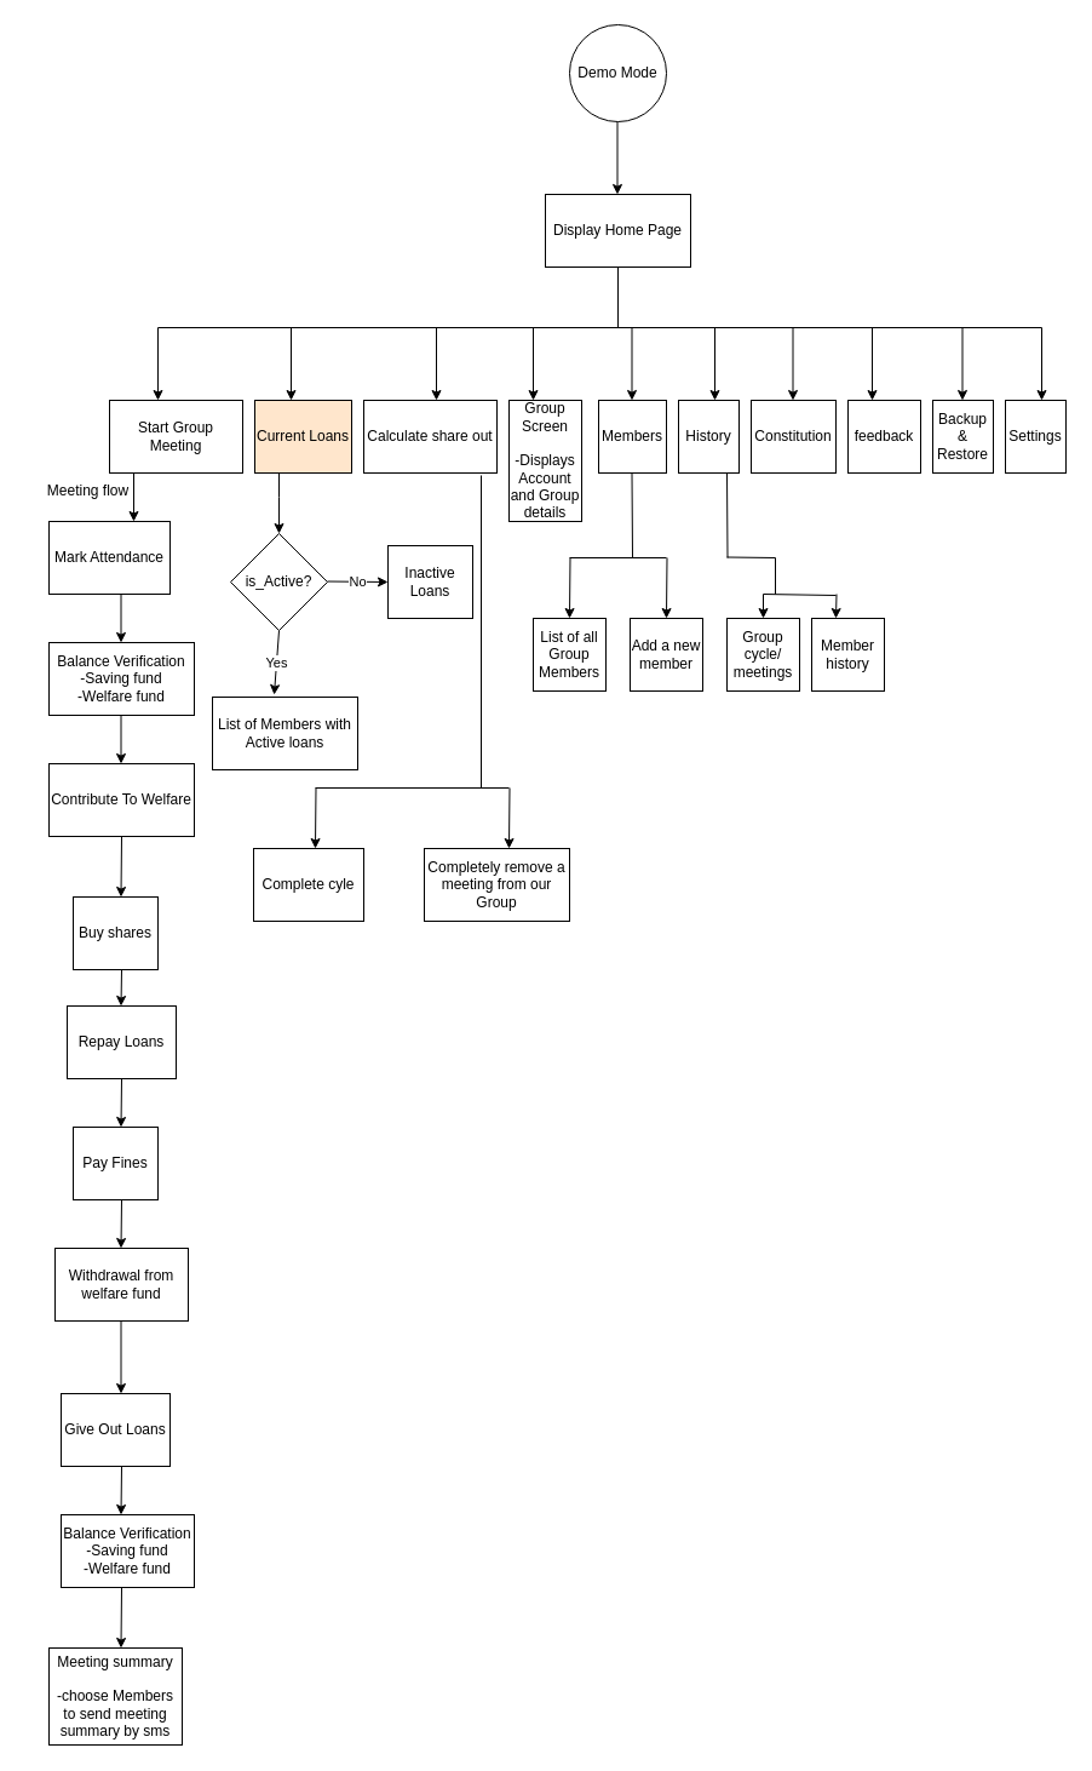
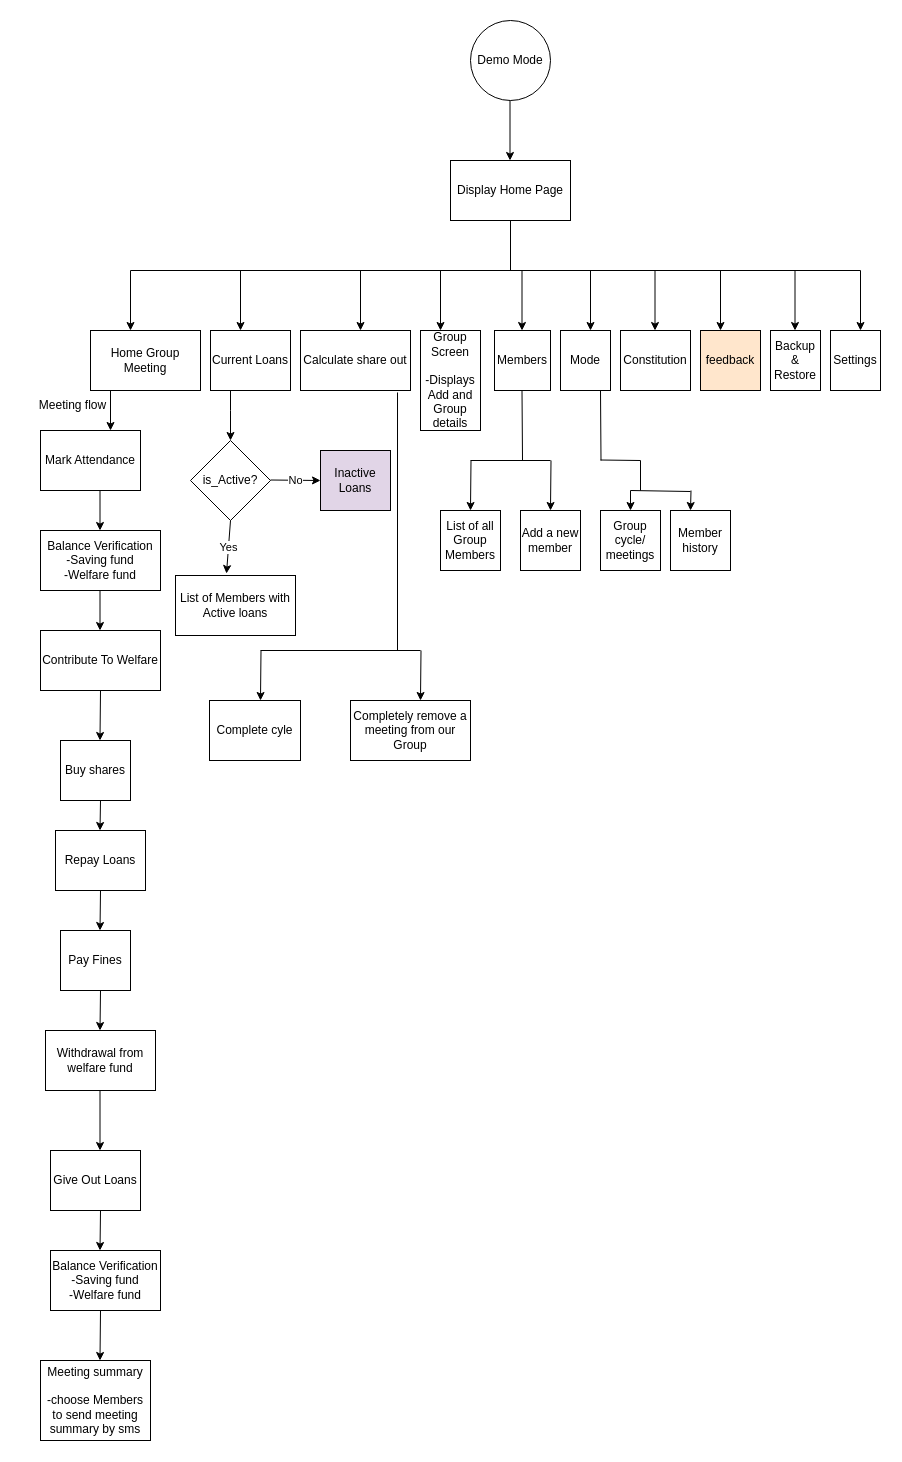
  <mxCell id="0" />
  <mxCell id="1" parent="0" />
  <mxCell id="2" value="Demo Mode" style="ellipse;whiteSpace=wrap;html=1;aspect=fixed;" vertex="1" parent="1"><mxGeometry x="470" y="20" width="80" height="80" as="geometry" /></mxCell>
  <mxCell id="3" value="Display Home Page" style="rounded=0;whiteSpace=wrap;html=1;" vertex="1" parent="1"><mxGeometry x="450" y="160" width="120" height="60" as="geometry" /></mxCell>
  <mxCell id="4" value="Calculate share out " style="rounded=0;whiteSpace=wrap;html=1;" vertex="1" parent="1"><mxGeometry x="300" y="330" width="110" height="60" as="geometry" /></mxCell>
- <mxCell id="5" value="Current Loans" style="rounded=0;whiteSpace=wrap;html=1;fillColor=#ffe6cc;" vertex="1" parent="1"><mxGeometry x="210" y="330" width="80" height="60" as="geometry" /></mxCell>
- <mxCell id="6" value="Start Group Meeting" style="rounded=0;whiteSpace=wrap;html=1;" vertex="1" parent="1"><mxGeometry x="90" y="330" width="110" height="60" as="geometry" /></mxCell>
+ <mxCell id="5" value="Current Loans" style="rounded=0;whiteSpace=wrap;html=1;" vertex="1" parent="1"><mxGeometry x="210" y="330" width="80" height="60" as="geometry" /></mxCell>
+ <mxCell id="6" value="Home Group Meeting" style="rounded=0;whiteSpace=wrap;html=1;" vertex="1" parent="1"><mxGeometry x="90" y="330" width="110" height="60" as="geometry" /></mxCell>
  <mxCell id="7" value="Members " style="rounded=0;whiteSpace=wrap;html=1;" vertex="1" parent="1"><mxGeometry x="494" y="330" width="56" height="60" as="geometry" /></mxCell>
- <mxCell id="8" value="&lt;div&gt;Group Screen&lt;/div&gt;&lt;div&gt;&lt;br&gt;&lt;/div&gt;&lt;div&gt;-Displays Account and Group details&lt;br&gt;&lt;/div&gt;" style="rounded=0;whiteSpace=wrap;html=1;" vertex="1" parent="1"><mxGeometry x="420" y="330" width="60" height="100" as="geometry" /></mxCell>
- <mxCell id="9" value="History " style="rounded=0;whiteSpace=wrap;html=1;" vertex="1" parent="1"><mxGeometry x="560" y="330" width="50" height="60" as="geometry" /></mxCell>
+ <mxCell id="8" value="&lt;div&gt;Group Screen&lt;/div&gt;&lt;div&gt;&lt;br&gt;&lt;/div&gt;&lt;div&gt;-Displays Add and Group details&lt;br&gt;&lt;/div&gt;" style="rounded=0;whiteSpace=wrap;html=1;" vertex="1" parent="1"><mxGeometry x="420" y="330" width="60" height="100" as="geometry" /></mxCell>
+ <mxCell id="9" value="Mode " style="rounded=0;whiteSpace=wrap;html=1;" vertex="1" parent="1"><mxGeometry x="560" y="330" width="50" height="60" as="geometry" /></mxCell>
  <mxCell id="10" value="Constitution" style="rounded=0;whiteSpace=wrap;html=1;" vertex="1" parent="1"><mxGeometry x="620" y="330" width="70" height="60" as="geometry" /></mxCell>
  <mxCell id="11" value="Backup &amp;amp; Restore" style="rounded=0;whiteSpace=wrap;html=1;" vertex="1" parent="1"><mxGeometry x="770" y="330" width="50" height="60" as="geometry" /></mxCell>
- <mxCell id="12" value="feedback " style="rounded=0;whiteSpace=wrap;html=1;" vertex="1" parent="1"><mxGeometry x="700" y="330" width="60" height="60" as="geometry" /></mxCell>
+ <mxCell id="12" value="feedback " style="rounded=0;whiteSpace=wrap;html=1;fillColor=#ffe6cc;" vertex="1" parent="1"><mxGeometry x="700" y="330" width="60" height="60" as="geometry" /></mxCell>
  <mxCell id="13" value="Settings" style="rounded=0;whiteSpace=wrap;html=1;" vertex="1" parent="1"><mxGeometry x="830" y="330" width="50" height="60" as="geometry" /></mxCell>
  <mxCell id="14" value="" style="endArrow=none;html=1;rounded=0;" edge="1" parent="1"><mxGeometry width="50" height="50" relative="1" as="geometry"><mxPoint x="510" y="270" as="sourcePoint" /><mxPoint x="510" y="220" as="targetPoint" /></mxGeometry></mxCell>
  <mxCell id="15" value="" style="endArrow=none;html=1;rounded=0;" edge="1" parent="1"><mxGeometry width="50" height="50" relative="1" as="geometry"><mxPoint x="130" y="270" as="sourcePoint" /><mxPoint x="860" y="270" as="targetPoint" /></mxGeometry></mxCell>
  <mxCell id="16" value="" style="endArrow=classic;html=1;rounded=0;" edge="1" parent="1"><mxGeometry width="50" height="50" relative="1" as="geometry"><mxPoint x="130" y="270" as="sourcePoint" /><mxPoint x="130" y="330" as="targetPoint" /></mxGeometry></mxCell>
  <mxCell id="17" value="" style="endArrow=classic;html=1;rounded=0;" edge="1" parent="1"><mxGeometry width="50" height="50" relative="1" as="geometry"><mxPoint x="360" y="270" as="sourcePoint" /><mxPoint x="360" y="330" as="targetPoint" /></mxGeometry></mxCell>
  <mxCell id="18" value="" style="endArrow=classic;html=1;rounded=0;" edge="1" parent="1"><mxGeometry width="50" height="50" relative="1" as="geometry"><mxPoint x="240" y="270" as="sourcePoint" /><mxPoint x="240" y="330" as="targetPoint" /></mxGeometry></mxCell>
  <mxCell id="19" value="" style="endArrow=classic;html=1;rounded=0;" edge="1" parent="1"><mxGeometry width="50" height="50" relative="1" as="geometry"><mxPoint x="521.5" y="270" as="sourcePoint" /><mxPoint x="521.5" y="330" as="targetPoint" /></mxGeometry></mxCell>
  <mxCell id="20" value="" style="endArrow=classic;html=1;rounded=0;" edge="1" parent="1"><mxGeometry width="50" height="50" relative="1" as="geometry"><mxPoint x="590" y="270" as="sourcePoint" /><mxPoint x="590" y="330" as="targetPoint" /></mxGeometry></mxCell>
  <mxCell id="21" value="" style="endArrow=classic;html=1;rounded=0;" edge="1" parent="1"><mxGeometry width="50" height="50" relative="1" as="geometry"><mxPoint x="654.5" y="270" as="sourcePoint" /><mxPoint x="654.5" y="330" as="targetPoint" /></mxGeometry></mxCell>
  <mxCell id="22" value="" style="endArrow=classic;html=1;rounded=0;" edge="1" parent="1"><mxGeometry width="50" height="50" relative="1" as="geometry"><mxPoint x="720" y="270" as="sourcePoint" /><mxPoint x="720" y="330" as="targetPoint" /></mxGeometry></mxCell>
  <mxCell id="23" value="" style="endArrow=classic;html=1;rounded=0;" edge="1" parent="1"><mxGeometry width="50" height="50" relative="1" as="geometry"><mxPoint x="794.5" y="270" as="sourcePoint" /><mxPoint x="794.5" y="330" as="targetPoint" /></mxGeometry></mxCell>
  <mxCell id="24" value="" style="endArrow=classic;html=1;rounded=0;" edge="1" parent="1"><mxGeometry width="50" height="50" relative="1" as="geometry"><mxPoint x="440" y="270" as="sourcePoint" /><mxPoint x="440" y="330" as="targetPoint" /></mxGeometry></mxCell>
  <mxCell id="25" value="" style="endArrow=classic;html=1;rounded=0;" edge="1" parent="1"><mxGeometry width="50" height="50" relative="1" as="geometry"><mxPoint x="860" y="270" as="sourcePoint" /><mxPoint x="860" y="330" as="targetPoint" /></mxGeometry></mxCell>
  <mxCell id="26" value="" style="endArrow=classic;html=1;rounded=0;" edge="1" parent="1"><mxGeometry width="50" height="50" relative="1" as="geometry"><mxPoint x="509.5" y="100" as="sourcePoint" /><mxPoint x="509.5" y="160" as="targetPoint" /></mxGeometry></mxCell>
  <mxCell id="27" value="Mark Attendance " style="rounded=0;whiteSpace=wrap;html=1;" vertex="1" parent="1"><mxGeometry x="40" y="430" width="100" height="60" as="geometry" /></mxCell>
  <mxCell id="28" value="Contribute To Welfare" style="rounded=0;whiteSpace=wrap;html=1;" vertex="1" parent="1"><mxGeometry x="40" y="630" width="120" height="60" as="geometry" /></mxCell>
  <mxCell id="29" value="&lt;div&gt;Balance Verification&lt;/div&gt;&lt;div&gt;-Saving fund&lt;br&gt;-Welfare fund&lt;br&gt;&lt;/div&gt;" style="rounded=0;whiteSpace=wrap;html=1;" vertex="1" parent="1"><mxGeometry x="40" y="530" width="120" height="60" as="geometry" /></mxCell>
  <mxCell id="30" value="Buy shares" style="rounded=0;whiteSpace=wrap;html=1;" vertex="1" parent="1"><mxGeometry x="60" y="740" width="70" height="60" as="geometry" /></mxCell>
  <mxCell id="31" value="Pay Fines " style="rounded=0;whiteSpace=wrap;html=1;" vertex="1" parent="1"><mxGeometry x="60" y="930" width="70" height="60" as="geometry" /></mxCell>
  <mxCell id="32" value="Repay Loans " style="rounded=0;whiteSpace=wrap;html=1;" vertex="1" parent="1"><mxGeometry x="55" y="830" width="90" height="60" as="geometry" /></mxCell>
  <mxCell id="33" value="Withdrawal from welfare fund " style="rounded=0;whiteSpace=wrap;html=1;" vertex="1" parent="1"><mxGeometry x="45" y="1030" width="110" height="60" as="geometry" /></mxCell>
  <mxCell id="34" value="Give Out Loans" style="rounded=0;whiteSpace=wrap;html=1;" vertex="1" parent="1"><mxGeometry x="50" y="1150" width="90" height="60" as="geometry" /></mxCell>
  <mxCell id="35" value="&lt;div&gt;Meeting summary&lt;/div&gt;&lt;div&gt;&lt;br&gt;&lt;/div&gt;&lt;div&gt;-choose Members to send meeting summary by sms&lt;br&gt;&lt;/div&gt;" style="rounded=0;whiteSpace=wrap;html=1;" vertex="1" parent="1"><mxGeometry x="40" y="1360" width="110" height="80" as="geometry" /></mxCell>
  <mxCell id="36" value="&lt;div&gt;Balance Verification&lt;/div&gt;&lt;div&gt;-Saving fund&lt;br&gt;-Welfare fund&lt;br&gt;&lt;/div&gt;" style="rounded=0;whiteSpace=wrap;html=1;" vertex="1" parent="1"><mxGeometry x="50" y="1250" width="110" height="60" as="geometry" /></mxCell>
  <mxCell id="37" value="" style="endArrow=classic;html=1;rounded=0;" edge="1" parent="1"><mxGeometry width="50" height="50" relative="1" as="geometry"><mxPoint x="110" y="390" as="sourcePoint" /><mxPoint x="110" y="430" as="targetPoint" /></mxGeometry></mxCell>
  <mxCell id="38" value="" style="endArrow=classic;html=1;rounded=0;" edge="1" parent="1"><mxGeometry width="50" height="50" relative="1" as="geometry"><mxPoint x="99.5" y="490" as="sourcePoint" /><mxPoint x="99.5" y="530" as="targetPoint" /></mxGeometry></mxCell>
  <mxCell id="39" value="Meeting flow" style="text;html=1;align=center;verticalAlign=middle;whiteSpace=wrap;rounded=0;" vertex="1" parent="1"><mxGeometry x="20" y="390" width="105" height="30" as="geometry" /></mxCell>
  <mxCell id="40" value="" style="endArrow=classic;html=1;rounded=0;" edge="1" parent="1"><mxGeometry width="50" height="50" relative="1" as="geometry"><mxPoint x="99.5" y="590" as="sourcePoint" /><mxPoint x="99.5" y="630" as="targetPoint" /></mxGeometry></mxCell>
  <mxCell id="41" value="" style="endArrow=classic;html=1;rounded=0;" edge="1" parent="1"><mxGeometry width="50" height="50" relative="1" as="geometry"><mxPoint x="100" y="690" as="sourcePoint" /><mxPoint x="99.5" y="740" as="targetPoint" /></mxGeometry></mxCell>
  <mxCell id="42" value="" style="endArrow=classic;html=1;rounded=0;" edge="1" parent="1"><mxGeometry width="50" height="50" relative="1" as="geometry"><mxPoint x="100" y="800" as="sourcePoint" /><mxPoint x="99.5" y="830" as="targetPoint" /></mxGeometry></mxCell>
  <mxCell id="43" value="" style="endArrow=classic;html=1;rounded=0;" edge="1" parent="1"><mxGeometry width="50" height="50" relative="1" as="geometry"><mxPoint x="100" y="890" as="sourcePoint" /><mxPoint x="99.5" y="930" as="targetPoint" /></mxGeometry></mxCell>
  <mxCell id="44" value="" style="endArrow=classic;html=1;rounded=0;" edge="1" parent="1"><mxGeometry width="50" height="50" relative="1" as="geometry"><mxPoint x="100" y="990" as="sourcePoint" /><mxPoint x="99.5" y="1030" as="targetPoint" /></mxGeometry></mxCell>
  <mxCell id="45" value="" style="endArrow=classic;html=1;rounded=0;" edge="1" parent="1"><mxGeometry width="50" height="50" relative="1" as="geometry"><mxPoint x="99.5" y="1090" as="sourcePoint" /><mxPoint x="99.5" y="1150" as="targetPoint" /></mxGeometry></mxCell>
  <mxCell id="46" value="" style="endArrow=classic;html=1;rounded=0;" edge="1" parent="1"><mxGeometry width="50" height="50" relative="1" as="geometry"><mxPoint x="100" y="1210" as="sourcePoint" /><mxPoint x="99.5" y="1250" as="targetPoint" /></mxGeometry></mxCell>
  <mxCell id="47" value="" style="endArrow=classic;html=1;rounded=0;" edge="1" parent="1"><mxGeometry width="50" height="50" relative="1" as="geometry"><mxPoint x="100" y="1310" as="sourcePoint" /><mxPoint x="99.5" y="1360" as="targetPoint" /></mxGeometry></mxCell>
  <mxCell id="48" value="is_Active?" style="rhombus;whiteSpace=wrap;html=1;" vertex="1" parent="1"><mxGeometry x="190" y="440" width="80" height="80" as="geometry" /></mxCell>
  <mxCell id="49" value="" style="endArrow=classic;html=1;rounded=0;entryX=0.5;entryY=0;entryDx=0;entryDy=0;" edge="1" parent="1" target="48"><mxGeometry width="50" height="50" relative="1" as="geometry"><mxPoint x="230" y="390" as="sourcePoint" /><mxPoint x="250" y="430" as="targetPoint" /><Array as="points"><mxPoint x="230" y="410" /></Array></mxGeometry></mxCell>
  <mxCell id="50" value="List of Members with Active loans" style="rounded=0;whiteSpace=wrap;html=1;" vertex="1" parent="1"><mxGeometry x="175" y="575" width="120" height="60" as="geometry" /></mxCell>
  <mxCell id="51" value="" style="endArrow=classic;html=1;rounded=0;entryX=0.425;entryY=-0.033;entryDx=0;entryDy=0;entryPerimeter=0;" edge="1" parent="1" target="50"><mxGeometry relative="1" as="geometry"><mxPoint x="230" y="520" as="sourcePoint" /><mxPoint x="330" y="520" as="targetPoint" /></mxGeometry></mxCell>
  <mxCell id="52" value="Yes" style="edgeLabel;resizable=0;html=1;;align=center;verticalAlign=middle;" connectable="0" vertex="1" parent="51"><mxGeometry relative="1" as="geometry" /></mxCell>
  <mxCell id="53" value="" style="endArrow=classic;html=1;rounded=0;" edge="1" parent="1"><mxGeometry relative="1" as="geometry"><mxPoint x="270" y="479.5" as="sourcePoint" /><mxPoint x="320" y="480" as="targetPoint" /></mxGeometry></mxCell>
  <mxCell id="54" value="No" style="edgeLabel;resizable=0;html=1;;align=center;verticalAlign=middle;" connectable="0" vertex="1" parent="53"><mxGeometry relative="1" as="geometry" /></mxCell>
- <mxCell id="55" value="Inactive Loans" style="rounded=0;whiteSpace=wrap;html=1;" vertex="1" parent="1"><mxGeometry x="320" y="450" width="70" height="60" as="geometry" /></mxCell>
+ <mxCell id="55" value="Inactive Loans" style="rounded=0;whiteSpace=wrap;html=1;fillColor=#e1d5e7;" vertex="1" parent="1"><mxGeometry x="320" y="450" width="70" height="60" as="geometry" /></mxCell>
  <mxCell id="56" value="" style="endArrow=none;html=1;rounded=0;entryX=0.882;entryY=1.033;entryDx=0;entryDy=0;entryPerimeter=0;" edge="1" parent="1" target="4"><mxGeometry width="50" height="50" relative="1" as="geometry"><mxPoint x="397" y="650" as="sourcePoint" /><mxPoint x="460" y="440" as="targetPoint" /></mxGeometry></mxCell>
  <mxCell id="57" value="" style="endArrow=none;html=1;rounded=0;" edge="1" parent="1"><mxGeometry width="50" height="50" relative="1" as="geometry"><mxPoint x="260" y="650" as="sourcePoint" /><mxPoint x="420" y="650" as="targetPoint" /></mxGeometry></mxCell>
  <mxCell id="58" value="Complete cyle" style="rounded=0;whiteSpace=wrap;html=1;" vertex="1" parent="1"><mxGeometry x="209" y="700" width="91" height="60" as="geometry" /></mxCell>
  <mxCell id="59" value="Completely remove a meeting from our Group" style="rounded=0;whiteSpace=wrap;html=1;" vertex="1" parent="1"><mxGeometry x="350" y="700" width="120" height="60" as="geometry" /></mxCell>
  <mxCell id="60" value="" style="endArrow=classic;html=1;rounded=0;" edge="1" parent="1"><mxGeometry width="50" height="50" relative="1" as="geometry"><mxPoint x="260.5" y="650" as="sourcePoint" /><mxPoint x="260" y="700" as="targetPoint" /></mxGeometry></mxCell>
  <mxCell id="61" value="" style="endArrow=classic;html=1;rounded=0;" edge="1" parent="1"><mxGeometry width="50" height="50" relative="1" as="geometry"><mxPoint x="420.5" y="650" as="sourcePoint" /><mxPoint x="420" y="700" as="targetPoint" /></mxGeometry></mxCell>
  <mxCell id="62" value="List of all Group Members" style="rounded=0;whiteSpace=wrap;html=1;" vertex="1" parent="1"><mxGeometry x="440" y="510" width="60" height="60" as="geometry" /></mxCell>
  <mxCell id="63" value="Add a new member" style="rounded=0;whiteSpace=wrap;html=1;" vertex="1" parent="1"><mxGeometry x="520" y="510" width="60" height="60" as="geometry" /></mxCell>
  <mxCell id="64" value="" style="endArrow=none;html=1;rounded=0;entryX=0.882;entryY=1.033;entryDx=0;entryDy=0;entryPerimeter=0;" edge="1" parent="1"><mxGeometry width="50" height="50" relative="1" as="geometry"><mxPoint x="522" y="460" as="sourcePoint" /><mxPoint x="521.5" y="390" as="targetPoint" /></mxGeometry></mxCell>
  <mxCell id="65" value="" style="endArrow=none;html=1;rounded=0;" edge="1" parent="1"><mxGeometry width="50" height="50" relative="1" as="geometry"><mxPoint x="470" y="460" as="sourcePoint" /><mxPoint x="550" y="460" as="targetPoint" /></mxGeometry></mxCell>
  <mxCell id="66" value="" style="endArrow=classic;html=1;rounded=0;" edge="1" parent="1"><mxGeometry width="50" height="50" relative="1" as="geometry"><mxPoint x="550.5" y="460" as="sourcePoint" /><mxPoint x="550" y="510" as="targetPoint" /></mxGeometry></mxCell>
  <mxCell id="67" value="" style="endArrow=classic;html=1;rounded=0;" edge="1" parent="1"><mxGeometry width="50" height="50" relative="1" as="geometry"><mxPoint x="470.5" y="460" as="sourcePoint" /><mxPoint x="470" y="510" as="targetPoint" /></mxGeometry></mxCell>
  <mxCell id="68" value="" style="endArrow=none;html=1;rounded=0;entryX=0.882;entryY=1.033;entryDx=0;entryDy=0;entryPerimeter=0;" edge="1" parent="1"><mxGeometry width="50" height="50" relative="1" as="geometry"><mxPoint x="600.5" y="460" as="sourcePoint" /><mxPoint x="600" y="390" as="targetPoint" /></mxGeometry></mxCell>
  <mxCell id="69" value="" style="endArrow=none;html=1;rounded=0;" edge="1" parent="1"><mxGeometry width="50" height="50" relative="1" as="geometry"><mxPoint x="600" y="459.5" as="sourcePoint" /><mxPoint x="640" y="460" as="targetPoint" /></mxGeometry></mxCell>
  <mxCell id="70" value="" style="endArrow=none;html=1;rounded=0;entryX=0.882;entryY=1.033;entryDx=0;entryDy=0;entryPerimeter=0;" edge="1" parent="1"><mxGeometry width="50" height="50" relative="1" as="geometry"><mxPoint x="640" y="490" as="sourcePoint" /><mxPoint x="640" y="460" as="targetPoint" /></mxGeometry></mxCell>
  <mxCell id="71" value="" style="endArrow=none;html=1;rounded=0;" edge="1" parent="1"><mxGeometry width="50" height="50" relative="1" as="geometry"><mxPoint x="630" y="490" as="sourcePoint" /><mxPoint x="690" y="491" as="targetPoint" /></mxGeometry></mxCell>
  <mxCell id="72" value="Group cycle/ meetings " style="rounded=0;whiteSpace=wrap;html=1;" vertex="1" parent="1"><mxGeometry x="600" y="510" width="60" height="60" as="geometry" /></mxCell>
  <mxCell id="73" value="Member history" style="rounded=0;whiteSpace=wrap;html=1;" vertex="1" parent="1"><mxGeometry x="670" y="510" width="60" height="60" as="geometry" /></mxCell>
  <mxCell id="74" value="" style="endArrow=classic;html=1;rounded=0;" edge="1" parent="1"><mxGeometry width="50" height="50" relative="1" as="geometry"><mxPoint x="690.5" y="490" as="sourcePoint" /><mxPoint x="690" y="510" as="targetPoint" /></mxGeometry></mxCell>
  <mxCell id="75" value="" style="endArrow=classic;html=1;rounded=0;" edge="1" parent="1"><mxGeometry width="50" height="50" relative="1" as="geometry"><mxPoint x="630" y="490" as="sourcePoint" /><mxPoint x="630" y="510" as="targetPoint" /></mxGeometry></mxCell>
